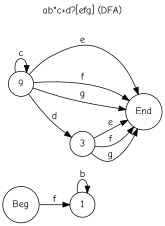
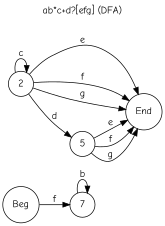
  digraph {
    fontname="Comic Neue"
    label="ab*c+d?[efg] (DFA)"
    labelloc=t
    rankdir=LR
    node [fontname="Comic Neue" shape=circle]
    edge [arrowhead=normal arrowtail=dot fontname="Comic Neue"]
    n1 [label=Beg]
-   1
+   1 [label=7]
    n3 [label=End]
-   2 [label=9]
-   3
+   2
+   3 [label=5]
    n1 -> 1 [label=f]
    1 -> 1 [label=b]
    2 -> n3 [label=e]
    2 -> n3 [label=f]
    2 -> n3 [label=g]
    2 -> 2 [label=c]
    2 -> 3 [label=d]
    3 -> n3 [label=e]
    3 -> n3 [label=f]
    3 -> n3 [label=g]
  }
